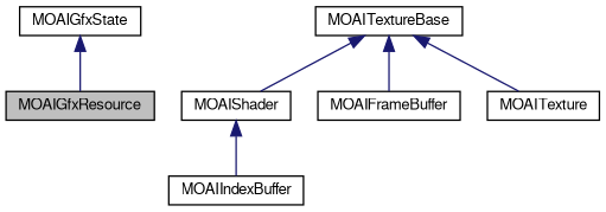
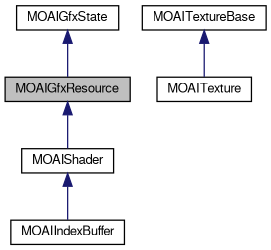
  digraph {
    node [color=black fillcolor=white fontname=FreeSans fontsize=10 shape=record style=filled]
    edge [color=midnightblue dir=back fontname=FreeSans fontsize=10 labelfontname=FreeSans labelfontsize=10 style=solid]
    n1 [fillcolor=grey75 fontcolor=black height=0.2 label=MOAIGfxResource width=0.4]
    n2 [height=0.2 label=MOAIShader width=0.4]
    n3 [height=0.2 label=MOAIIndexBuffer width=0.4]
    n4 [height=0.2 label=MOAITextureBase width=0.4]
-   n5 [height=0.2 label=MOAIFrameBuffer width=0.4]
    n6 [height=0.2 label=MOAITexture width=0.4]
    n7 [height=0.2 label=MOAIGfxState width=0.4]
-   n4 -> n2
+   n1 -> n2
    n2 -> n3
-   n4 -> n5
    n4 -> n6
    n7 -> n1
  }
